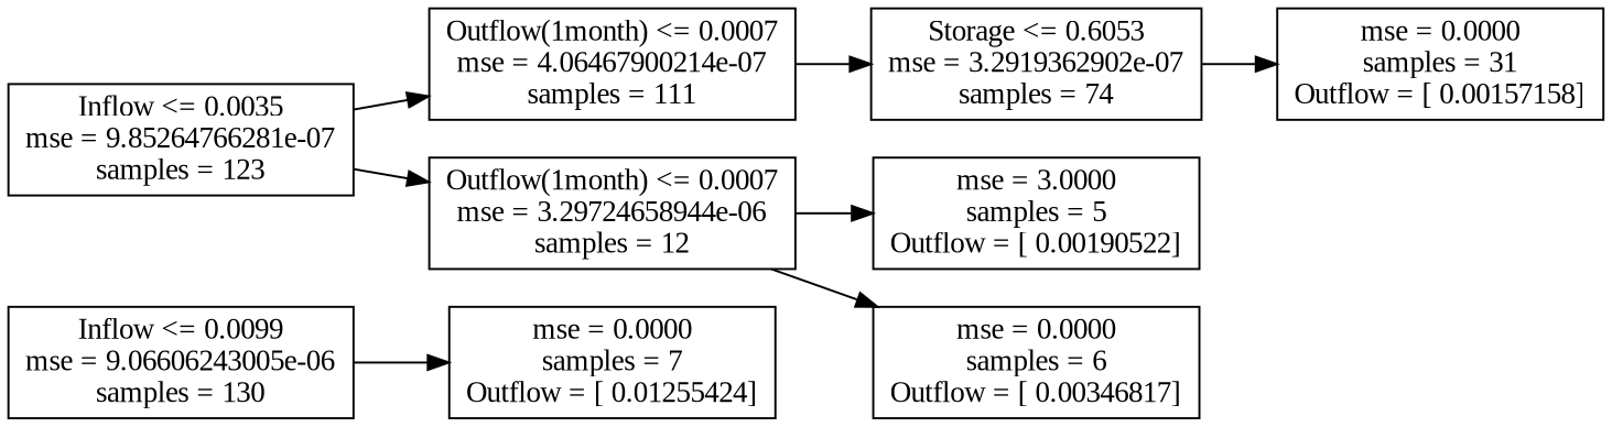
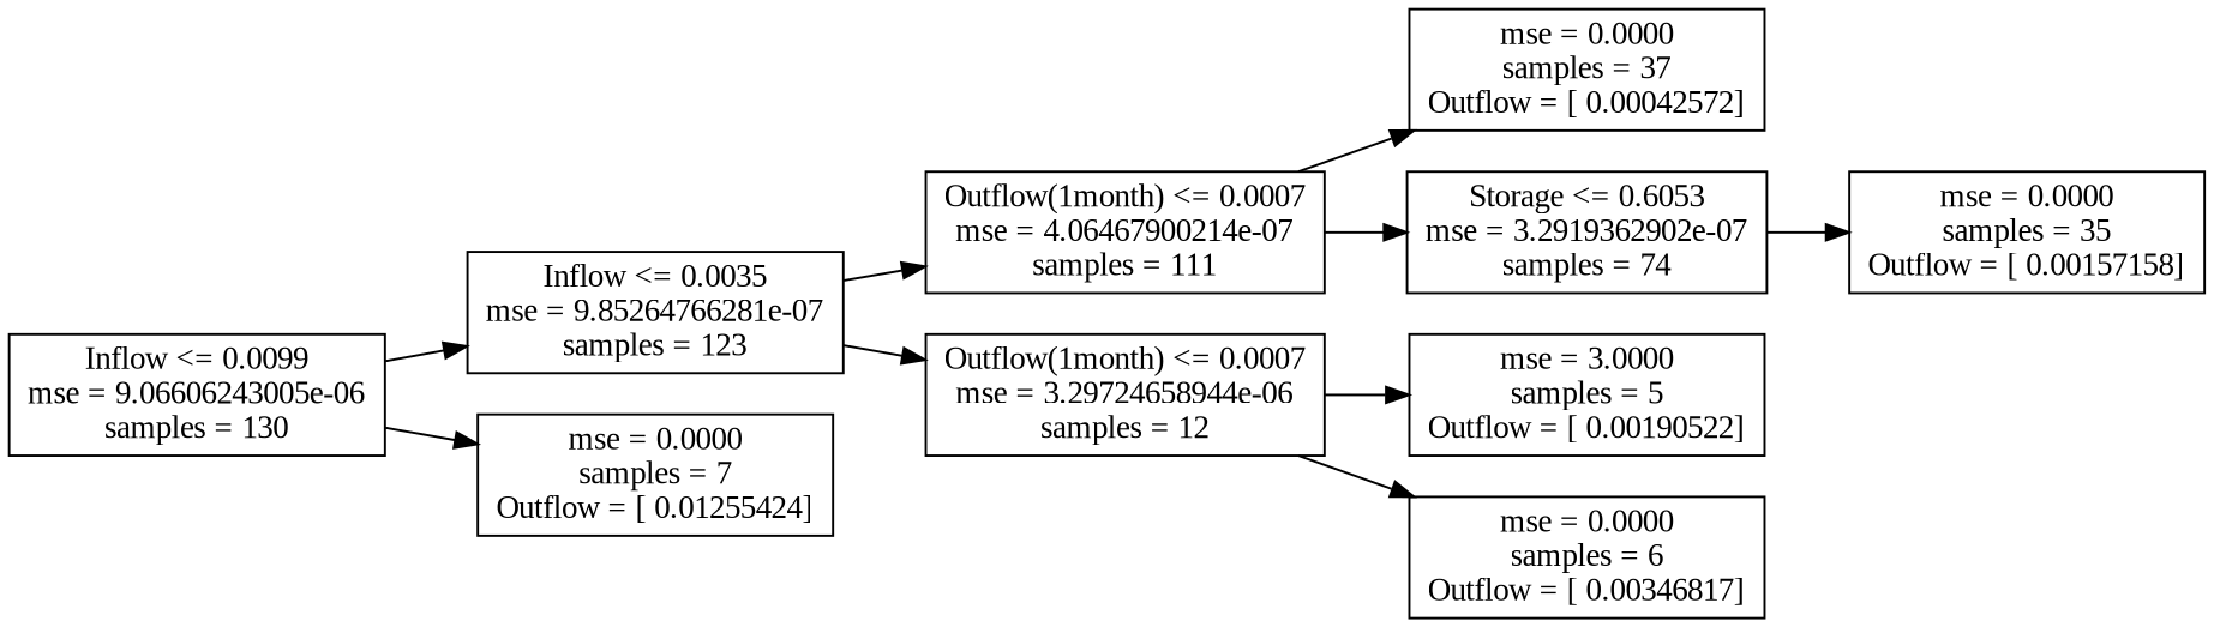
  digraph {
    fontname="Liberation Serif"
    rankdir=LR
    node [fontname="Liberation Serif" shape=box]
    edge [fontname="Liberation Serif"]
    n1 [label="Inflow <= 0.0099\nmse = 9.06606243005e-06\nsamples = 130"]
    n2 [label="Inflow <= 0.0035\nmse = 9.85264766281e-07\nsamples = 123"]
    n3 [label="mse = 0.0000\nsamples = 7\nOutflow = [ 0.01255424]"]
    n4 [label="Outflow(1month) <= 0.0007\nmse = 4.06467900214e-07\nsamples = 111"]
    n5 [label="Outflow(1month) <= 0.0007\nmse = 3.29724658944e-06\nsamples = 12"]
+   n6 [label="mse = 0.0000\nsamples = 37\nOutflow = [ 0.00042572]"]
    n7 [label="Storage <= 0.6053\nmse = 3.2919362902e-07\nsamples = 74"]
    n8 [label="mse = 3.0000\nsamples = 5\nOutflow = [ 0.00190522]"]
    n9 [label="mse = 0.0000\nsamples = 6\nOutflow = [ 0.00346817]"]
-   n10 [label="mse = 0.0000\nsamples = 31\nOutflow = [ 0.00157158]"]
+   n10 [label="mse = 0.0000\nsamples = 35\nOutflow = [ 0.00157158]"]
+   n1 -> n2
    n1 -> n3
    n2 -> n4
    n2 -> n5
+   n4 -> n6
    n4 -> n7
    n5 -> n8
    n5 -> n9
    n7 -> n10
  }
